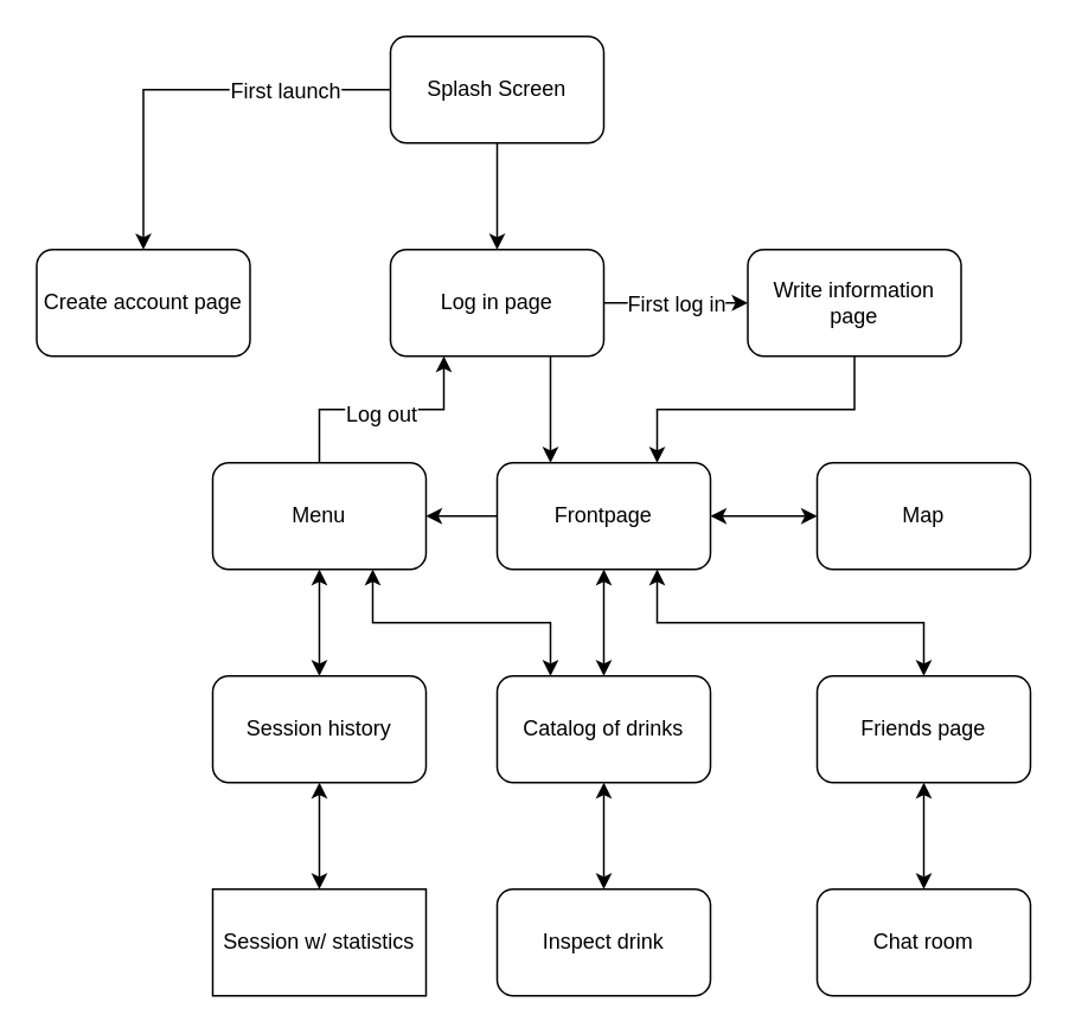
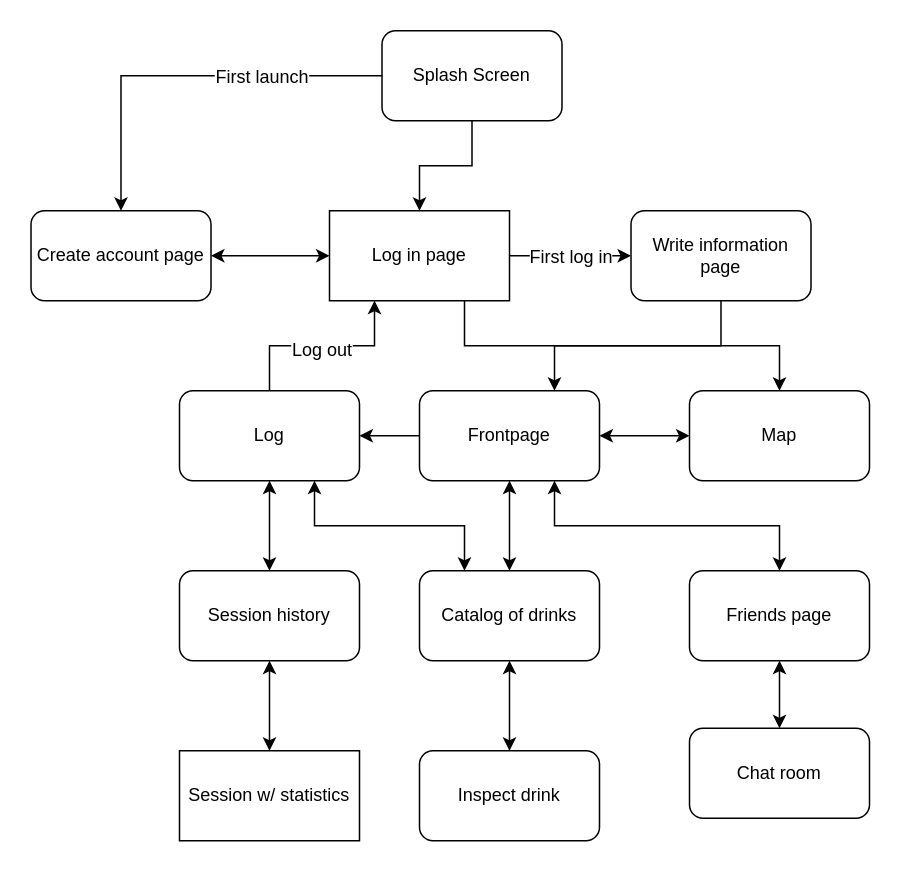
  <mxCell id="0" />
  <mxCell id="1" parent="0" />
- <mxCell id="2" style="edgeStyle=orthogonalEdgeStyle;rounded=0;orthogonalLoop=1;jettySize=auto;html=1;entryX=0.25;entryY=0;entryDx=0;entryDy=0;exitX=0.75;exitY=1;exitDx=0;exitDy=0;" parent="1" source="7" target="12" edge="1"><mxGeometry relative="1" as="geometry" /></mxCell>
+ <mxCell id="2" style="edgeStyle=orthogonalEdgeStyle;rounded=0;orthogonalLoop=1;jettySize=auto;html=1;exitX=0.75;exitY=1;exitDx=0;exitDy=0;" parent="1" source="7" target="23" edge="1"><mxGeometry relative="1" as="geometry" /></mxCell>
  <mxCell id="3" style="edgeStyle=orthogonalEdgeStyle;rounded=0;orthogonalLoop=1;jettySize=auto;html=1;exitX=1;exitY=0.5;exitDx=0;exitDy=0;entryX=0;entryY=0.5;entryDx=0;entryDy=0;" parent="1" source="7" target="14" edge="1"><mxGeometry relative="1" as="geometry" /></mxCell>
  <mxCell id="4" value="&lt;span style=&quot;font-size: 12px;&quot;&gt;First log in&lt;/span&gt;" style="edgeLabel;html=1;align=center;verticalAlign=middle;resizable=0;points=[];fontSize=16;fontColor=#000000;labelBackgroundColor=#FFFFFF;" vertex="1" connectable="0" parent="3"><mxGeometry x="0.394" y="2" relative="1" as="geometry"><mxPoint x="-16" as="offset" /></mxGeometry></mxCell>
  <mxCell id="5" style="edgeStyle=orthogonalEdgeStyle;rounded=0;orthogonalLoop=1;jettySize=auto;html=1;entryX=0.5;entryY=0;entryDx=0;entryDy=0;exitX=0;exitY=0.5;exitDx=0;exitDy=0;startArrow=none;startFill=0;" parent="1" source="33" target="28" edge="1"><mxGeometry relative="1" as="geometry" /></mxCell>
  <mxCell id="6" value="First launch" style="edgeLabel;html=1;align=center;verticalAlign=middle;resizable=0;points=[];fontSize=12;fontColor=#000000;" vertex="1" connectable="0" parent="5"><mxGeometry x="0.215" relative="1" as="geometry"><mxPoint x="79" as="offset" /></mxGeometry></mxCell>
- <mxCell id="7" value="Log in page" style="rounded=1;whiteSpace=wrap;html=1;fontSize=12;glass=0;strokeWidth=1;shadow=0;" parent="1" vertex="1"><mxGeometry x="219" y="140" width="120" height="60" as="geometry" /></mxCell>
+ <mxCell id="7" value="Log in page" style="whiteSpace=wrap;html=1;fontSize=12;glass=0;strokeWidth=1;shadow=0;rounded=0;" parent="1" vertex="1"><mxGeometry x="219" y="140" width="120" height="60" as="geometry" /></mxCell>
  <mxCell id="8" style="edgeStyle=orthogonalEdgeStyle;rounded=0;orthogonalLoop=1;jettySize=auto;html=1;entryX=1;entryY=0.5;entryDx=0;entryDy=0;" parent="1" source="12" target="19" edge="1"><mxGeometry relative="1" as="geometry" /></mxCell>
  <mxCell id="9" style="edgeStyle=orthogonalEdgeStyle;rounded=0;orthogonalLoop=1;jettySize=auto;html=1;entryX=0;entryY=0.5;entryDx=0;entryDy=0;exitX=1;exitY=0.5;exitDx=0;exitDy=0;startArrow=classic;startFill=1;" parent="1" source="12" target="23" edge="1"><mxGeometry relative="1" as="geometry" /></mxCell>
  <mxCell id="10" style="edgeStyle=orthogonalEdgeStyle;rounded=0;orthogonalLoop=1;jettySize=auto;html=1;startArrow=classic;startFill=1;exitX=0.5;exitY=1;exitDx=0;exitDy=0;" parent="1" source="12" edge="1"><mxGeometry relative="1" as="geometry"><mxPoint x="339" y="380" as="targetPoint" /></mxGeometry></mxCell>
  <mxCell id="11" style="edgeStyle=orthogonalEdgeStyle;rounded=0;orthogonalLoop=1;jettySize=auto;html=1;exitX=0.75;exitY=1;exitDx=0;exitDy=0;entryX=0.5;entryY=0;entryDx=0;entryDy=0;labelBackgroundColor=none;fontSize=12;fontColor=#000000;strokeColor=#000000;strokeWidth=1;startArrow=classic;startFill=1;" edge="1" parent="1" source="12" target="30"><mxGeometry relative="1" as="geometry" /></mxCell>
  <mxCell id="12" value="Frontpage" style="rounded=1;whiteSpace=wrap;html=1;" parent="1" vertex="1"><mxGeometry x="279" y="260" width="120" height="60" as="geometry" /></mxCell>
  <mxCell id="13" style="edgeStyle=orthogonalEdgeStyle;rounded=0;orthogonalLoop=1;jettySize=auto;html=1;labelBackgroundColor=none;fontSize=16;fontColor=#000000;strokeColor=#000000;strokeWidth=1;entryX=0.75;entryY=0;entryDx=0;entryDy=0;exitX=0.5;exitY=1;exitDx=0;exitDy=0;" edge="1" parent="1" source="14" target="12"><mxGeometry relative="1" as="geometry"><mxPoint x="339" y="250" as="targetPoint" /></mxGeometry></mxCell>
  <mxCell id="14" value="Write information page" style="rounded=1;whiteSpace=wrap;html=1;" parent="1" vertex="1"><mxGeometry x="420" y="140" width="120" height="60" as="geometry" /></mxCell>
  <mxCell id="15" style="edgeStyle=orthogonalEdgeStyle;rounded=0;orthogonalLoop=1;jettySize=auto;html=1;entryX=0.25;entryY=1;entryDx=0;entryDy=0;exitX=0.5;exitY=0;exitDx=0;exitDy=0;" parent="1" source="19" target="7" edge="1"><mxGeometry relative="1" as="geometry"><mxPoint x="209" y="160" as="targetPoint" /></mxGeometry></mxCell>
  <mxCell id="16" value="&lt;span style=&quot;font-size: 12px;&quot;&gt;Log out&lt;/span&gt;" style="edgeLabel;html=1;align=center;verticalAlign=middle;resizable=0;points=[];fontSize=16;fontColor=#000000;labelBackgroundColor=#FFFFFF;" vertex="1" connectable="0" parent="15"><mxGeometry x="-0.171" relative="1" as="geometry"><mxPoint x="10" as="offset" /></mxGeometry></mxCell>
  <mxCell id="17" style="edgeStyle=orthogonalEdgeStyle;rounded=0;orthogonalLoop=1;jettySize=auto;html=1;entryX=0.25;entryY=0;entryDx=0;entryDy=0;exitX=0.75;exitY=1;exitDx=0;exitDy=0;startArrow=classic;startFill=1;" parent="1" source="19" target="25" edge="1"><mxGeometry relative="1" as="geometry" /></mxCell>
  <mxCell id="18" style="edgeStyle=orthogonalEdgeStyle;rounded=0;orthogonalLoop=1;jettySize=auto;html=1;entryX=0.5;entryY=0;entryDx=0;entryDy=0;labelBackgroundColor=none;fontSize=12;fontColor=#000000;startArrow=classic;startFill=1;strokeColor=#000000;strokeWidth=1;" edge="1" parent="1" source="19" target="21"><mxGeometry relative="1" as="geometry" /></mxCell>
- <mxCell id="19" value="Menu" style="rounded=1;whiteSpace=wrap;html=1;direction=east;" parent="1" vertex="1"><mxGeometry x="119" y="260" width="120" height="60" as="geometry" /></mxCell>
+ <mxCell id="19" value="Log" style="rounded=1;whiteSpace=wrap;html=1;direction=east;" parent="1" vertex="1"><mxGeometry x="119" y="260" width="120" height="60" as="geometry" /></mxCell>
  <mxCell id="20" style="edgeStyle=orthogonalEdgeStyle;rounded=0;orthogonalLoop=1;jettySize=auto;html=1;entryX=0.5;entryY=0;entryDx=0;entryDy=0;labelBackgroundColor=none;fontSize=12;fontColor=#000000;startArrow=classic;startFill=1;strokeColor=#000000;strokeWidth=1;" edge="1" parent="1" source="21" target="22"><mxGeometry relative="1" as="geometry" /></mxCell>
  <mxCell id="21" value="Session history" style="rounded=1;whiteSpace=wrap;html=1;" parent="1" vertex="1"><mxGeometry x="119" y="380" width="120" height="60" as="geometry" /></mxCell>
  <mxCell id="22" value="Session w/ statistics" style="whiteSpace=wrap;html=1;rounded=0;" parent="1" vertex="1"><mxGeometry x="119" y="500" width="120" height="60" as="geometry" /></mxCell>
  <mxCell id="23" value="Map" style="rounded=1;whiteSpace=wrap;html=1;" parent="1" vertex="1"><mxGeometry x="459" y="260" width="120" height="60" as="geometry" /></mxCell>
  <mxCell id="24" style="edgeStyle=orthogonalEdgeStyle;rounded=0;orthogonalLoop=1;jettySize=auto;html=1;entryX=0.5;entryY=0;entryDx=0;entryDy=0;startArrow=classic;startFill=1;" parent="1" source="25" target="26" edge="1"><mxGeometry relative="1" as="geometry" /></mxCell>
  <mxCell id="25" value="Catalog of drinks" style="rounded=1;whiteSpace=wrap;html=1;" parent="1" vertex="1"><mxGeometry x="279" y="380" width="120" height="60" as="geometry" /></mxCell>
  <mxCell id="26" value="Inspect drink" style="rounded=1;whiteSpace=wrap;html=1;" parent="1" vertex="1"><mxGeometry x="279" y="500" width="120" height="60" as="geometry" /></mxCell>
+ <mxCell id="27" style="edgeStyle=orthogonalEdgeStyle;rounded=0;orthogonalLoop=1;jettySize=auto;html=1;entryX=0;entryY=0.5;entryDx=0;entryDy=0;labelBackgroundColor=none;fontSize=12;fontColor=#000000;startArrow=classic;startFill=1;strokeColor=#000000;strokeWidth=1;" edge="1" parent="1" source="28" target="7"><mxGeometry relative="1" as="geometry" /></mxCell>
  <mxCell id="28" value="Create account page" style="rounded=1;whiteSpace=wrap;html=1;" parent="1" vertex="1"><mxGeometry x="20" y="140" width="120" height="60" as="geometry" /></mxCell>
  <mxCell id="29" style="edgeStyle=orthogonalEdgeStyle;rounded=0;orthogonalLoop=1;jettySize=auto;html=1;entryX=0.5;entryY=0;entryDx=0;entryDy=0;labelBackgroundColor=none;fontSize=12;fontColor=#000000;strokeColor=#000000;strokeWidth=1;startArrow=classic;startFill=1;" edge="1" parent="1" source="30" target="31"><mxGeometry relative="1" as="geometry" /></mxCell>
  <mxCell id="30" value="Friends page" style="rounded=1;whiteSpace=wrap;html=1;" vertex="1" parent="1"><mxGeometry x="459" y="380" width="120" height="60" as="geometry" /></mxCell>
- <mxCell id="31" value="Chat room" style="rounded=1;whiteSpace=wrap;html=1;" vertex="1" parent="1"><mxGeometry x="459" y="500" width="120" height="60" as="geometry" /></mxCell>
+ <mxCell id="31" value="Chat room" style="rounded=1;whiteSpace=wrap;html=1;" vertex="1" parent="1"><mxGeometry x="459" y="485" width="120" height="60" as="geometry" /></mxCell>
  <mxCell id="32" style="edgeStyle=orthogonalEdgeStyle;rounded=0;orthogonalLoop=1;jettySize=auto;html=1;entryX=0.5;entryY=0;entryDx=0;entryDy=0;labelBackgroundColor=none;fontSize=12;fontColor=#000000;startArrow=none;startFill=0;strokeColor=#000000;strokeWidth=1;" edge="1" parent="1" source="33" target="7"><mxGeometry relative="1" as="geometry" /></mxCell>
- <mxCell id="33" value="Splash Screen" style="rounded=1;whiteSpace=wrap;html=1;fontSize=12;glass=0;strokeWidth=1;shadow=0;" vertex="1" parent="1"><mxGeometry x="219" y="20" width="120" height="60" as="geometry" /></mxCell>
+ <mxCell id="33" value="Splash Screen" style="rounded=1;whiteSpace=wrap;html=1;fontSize=12;glass=0;strokeWidth=1;shadow=0;" vertex="1" parent="1"><mxGeometry x="254" y="20" width="120" height="60" as="geometry" /></mxCell>
